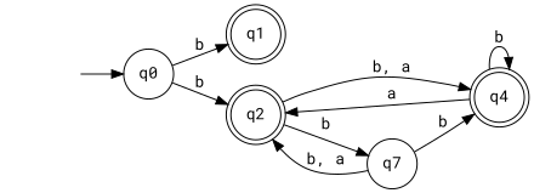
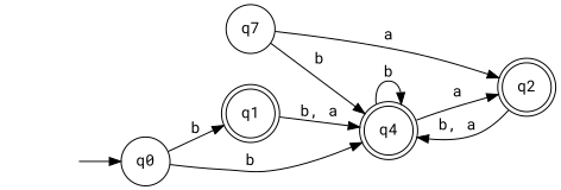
  digraph {
    fontname="Roboto Mono"
    rankdir=LR
    node [fontname="Roboto Mono" shape=doublecircle]
    edge [fontname="Roboto Mono"]
    q1
    q4
    q2
    n4 [label=q7 shape=circle]
    _nil [style=invis shape=""]
    q0 [shape=circle]
+   q1 -> q4 [label="b, a"]
    q4 -> q4 [label=b]
    q4 -> q2 [label=a]
    q2 -> q4 [label="b, a"]
-   q2 -> n4 [label=b]
    n4 -> q4 [label=b]
-   n4 -> q2 [label="b, a"]
+   n4 -> q2 [label=a]
    _nil -> q0
    q0 -> q1 [label=b]
-   q0 -> q2 [label=b]
+   q0 -> q4 [label=b]
  }
